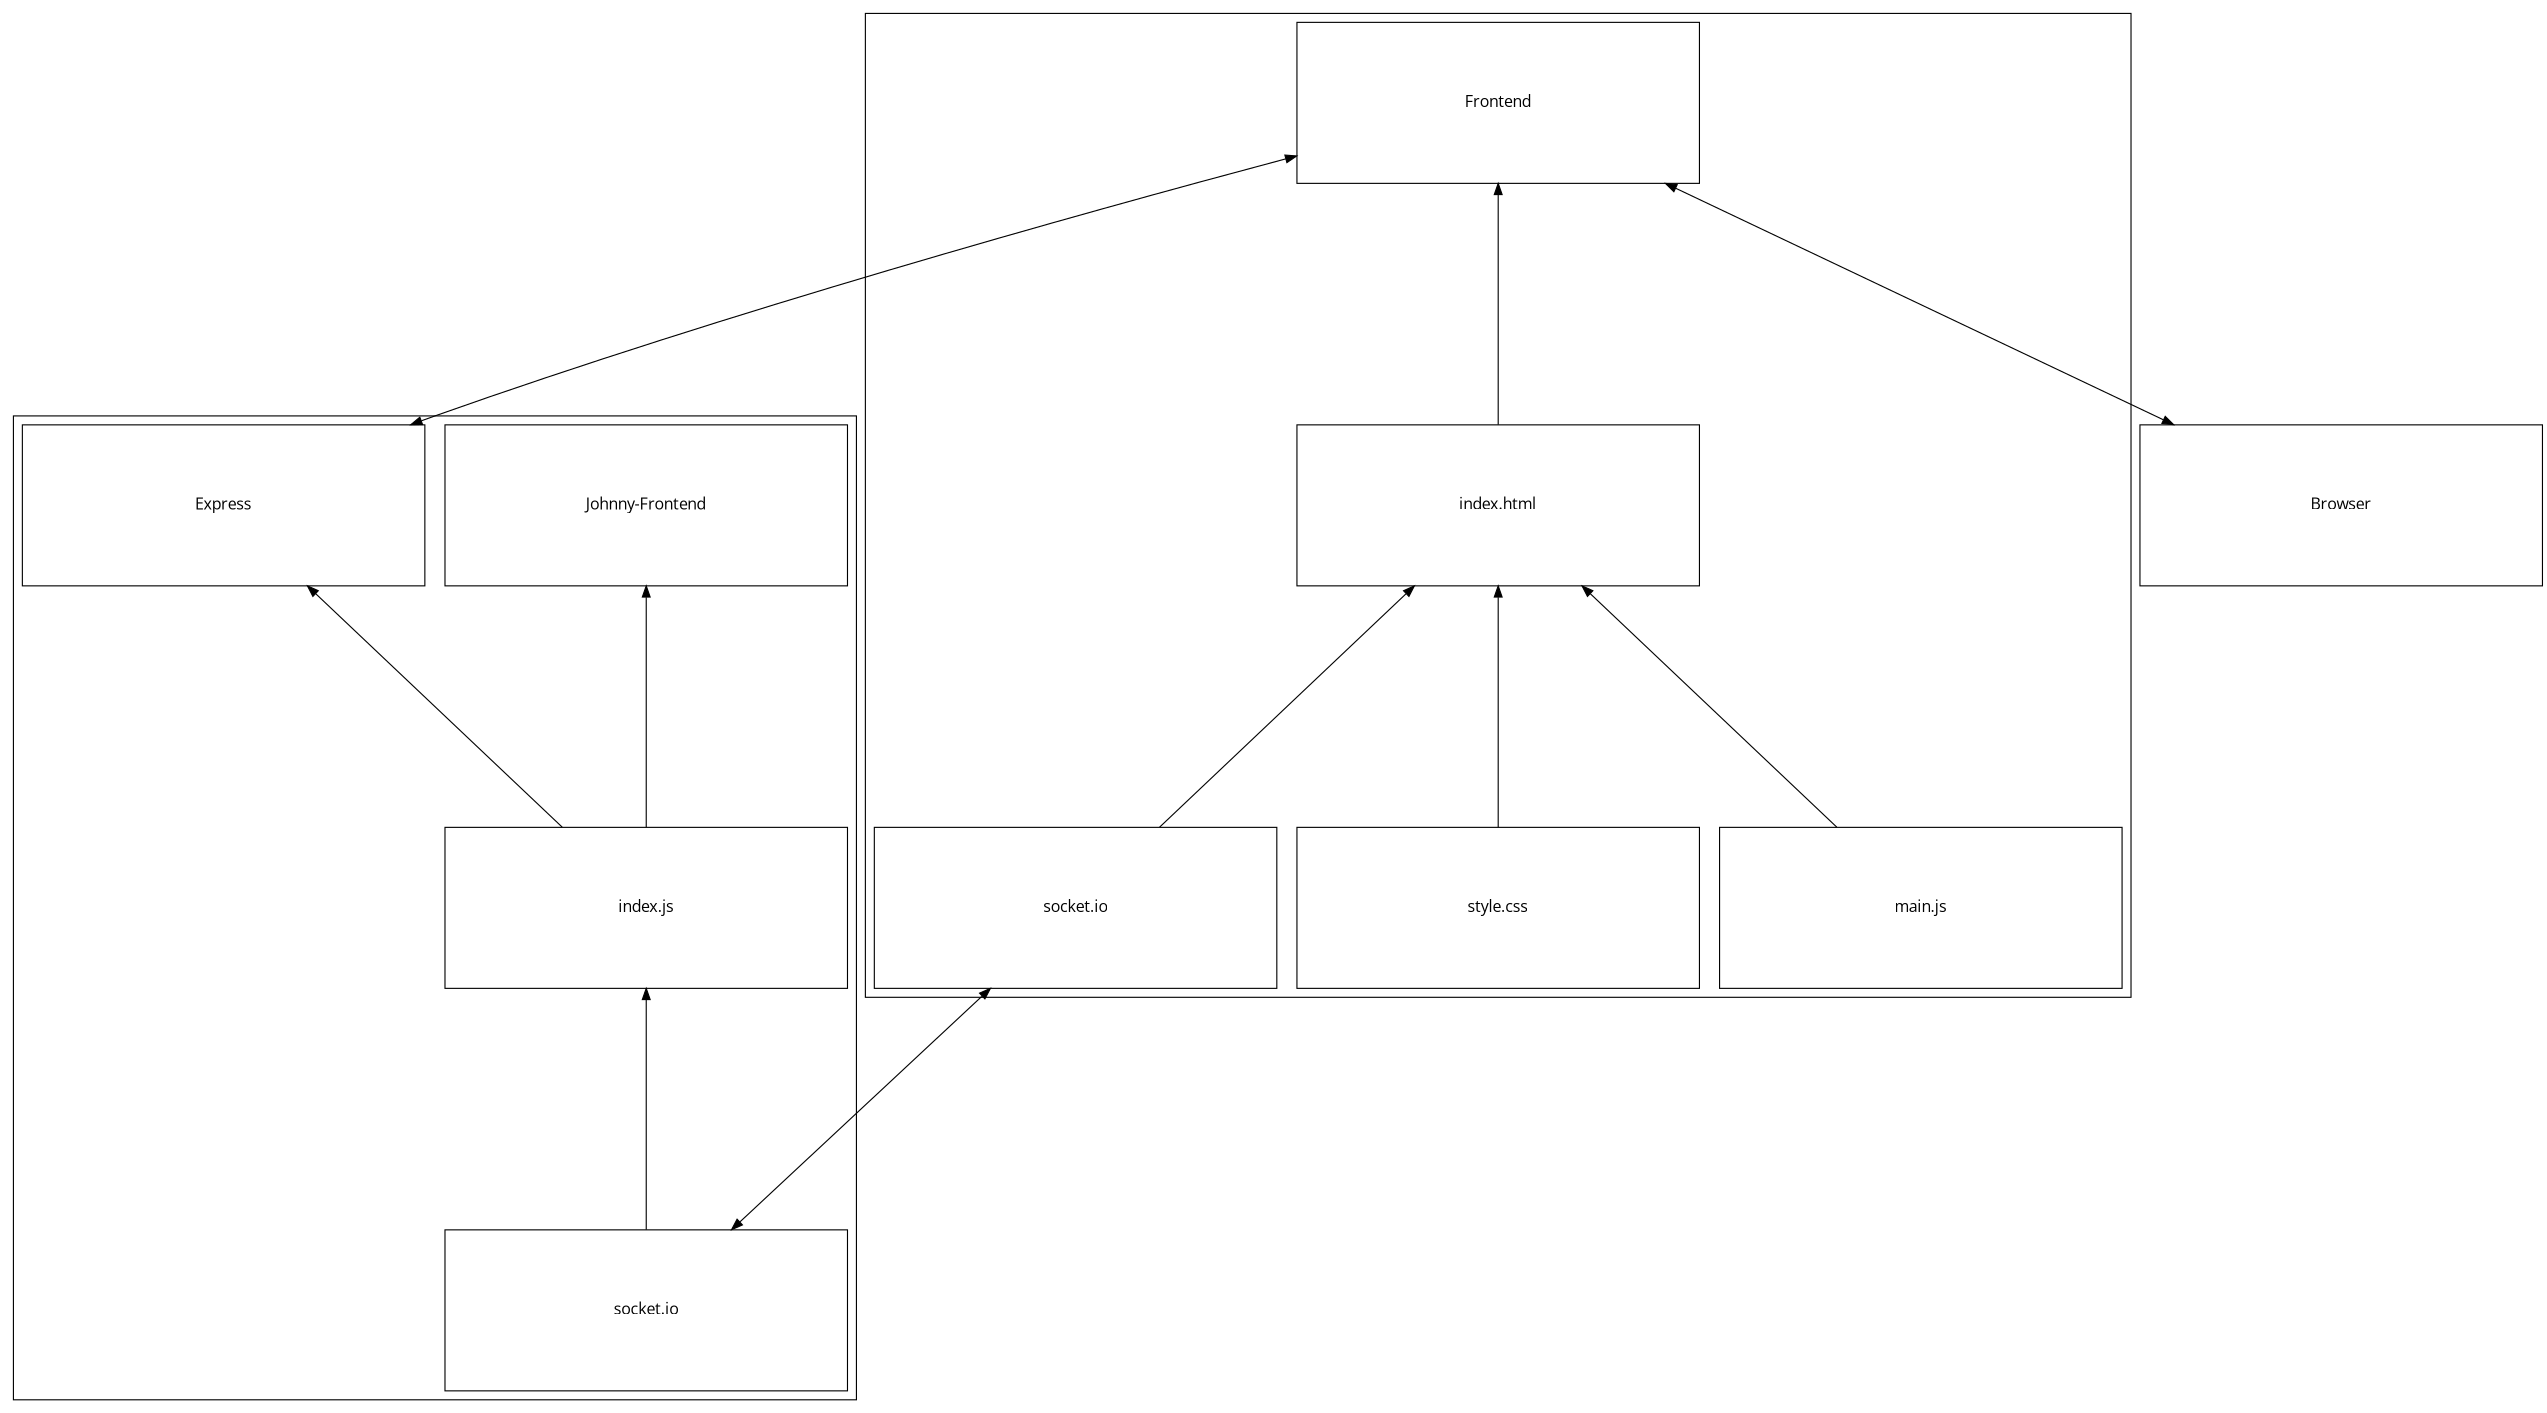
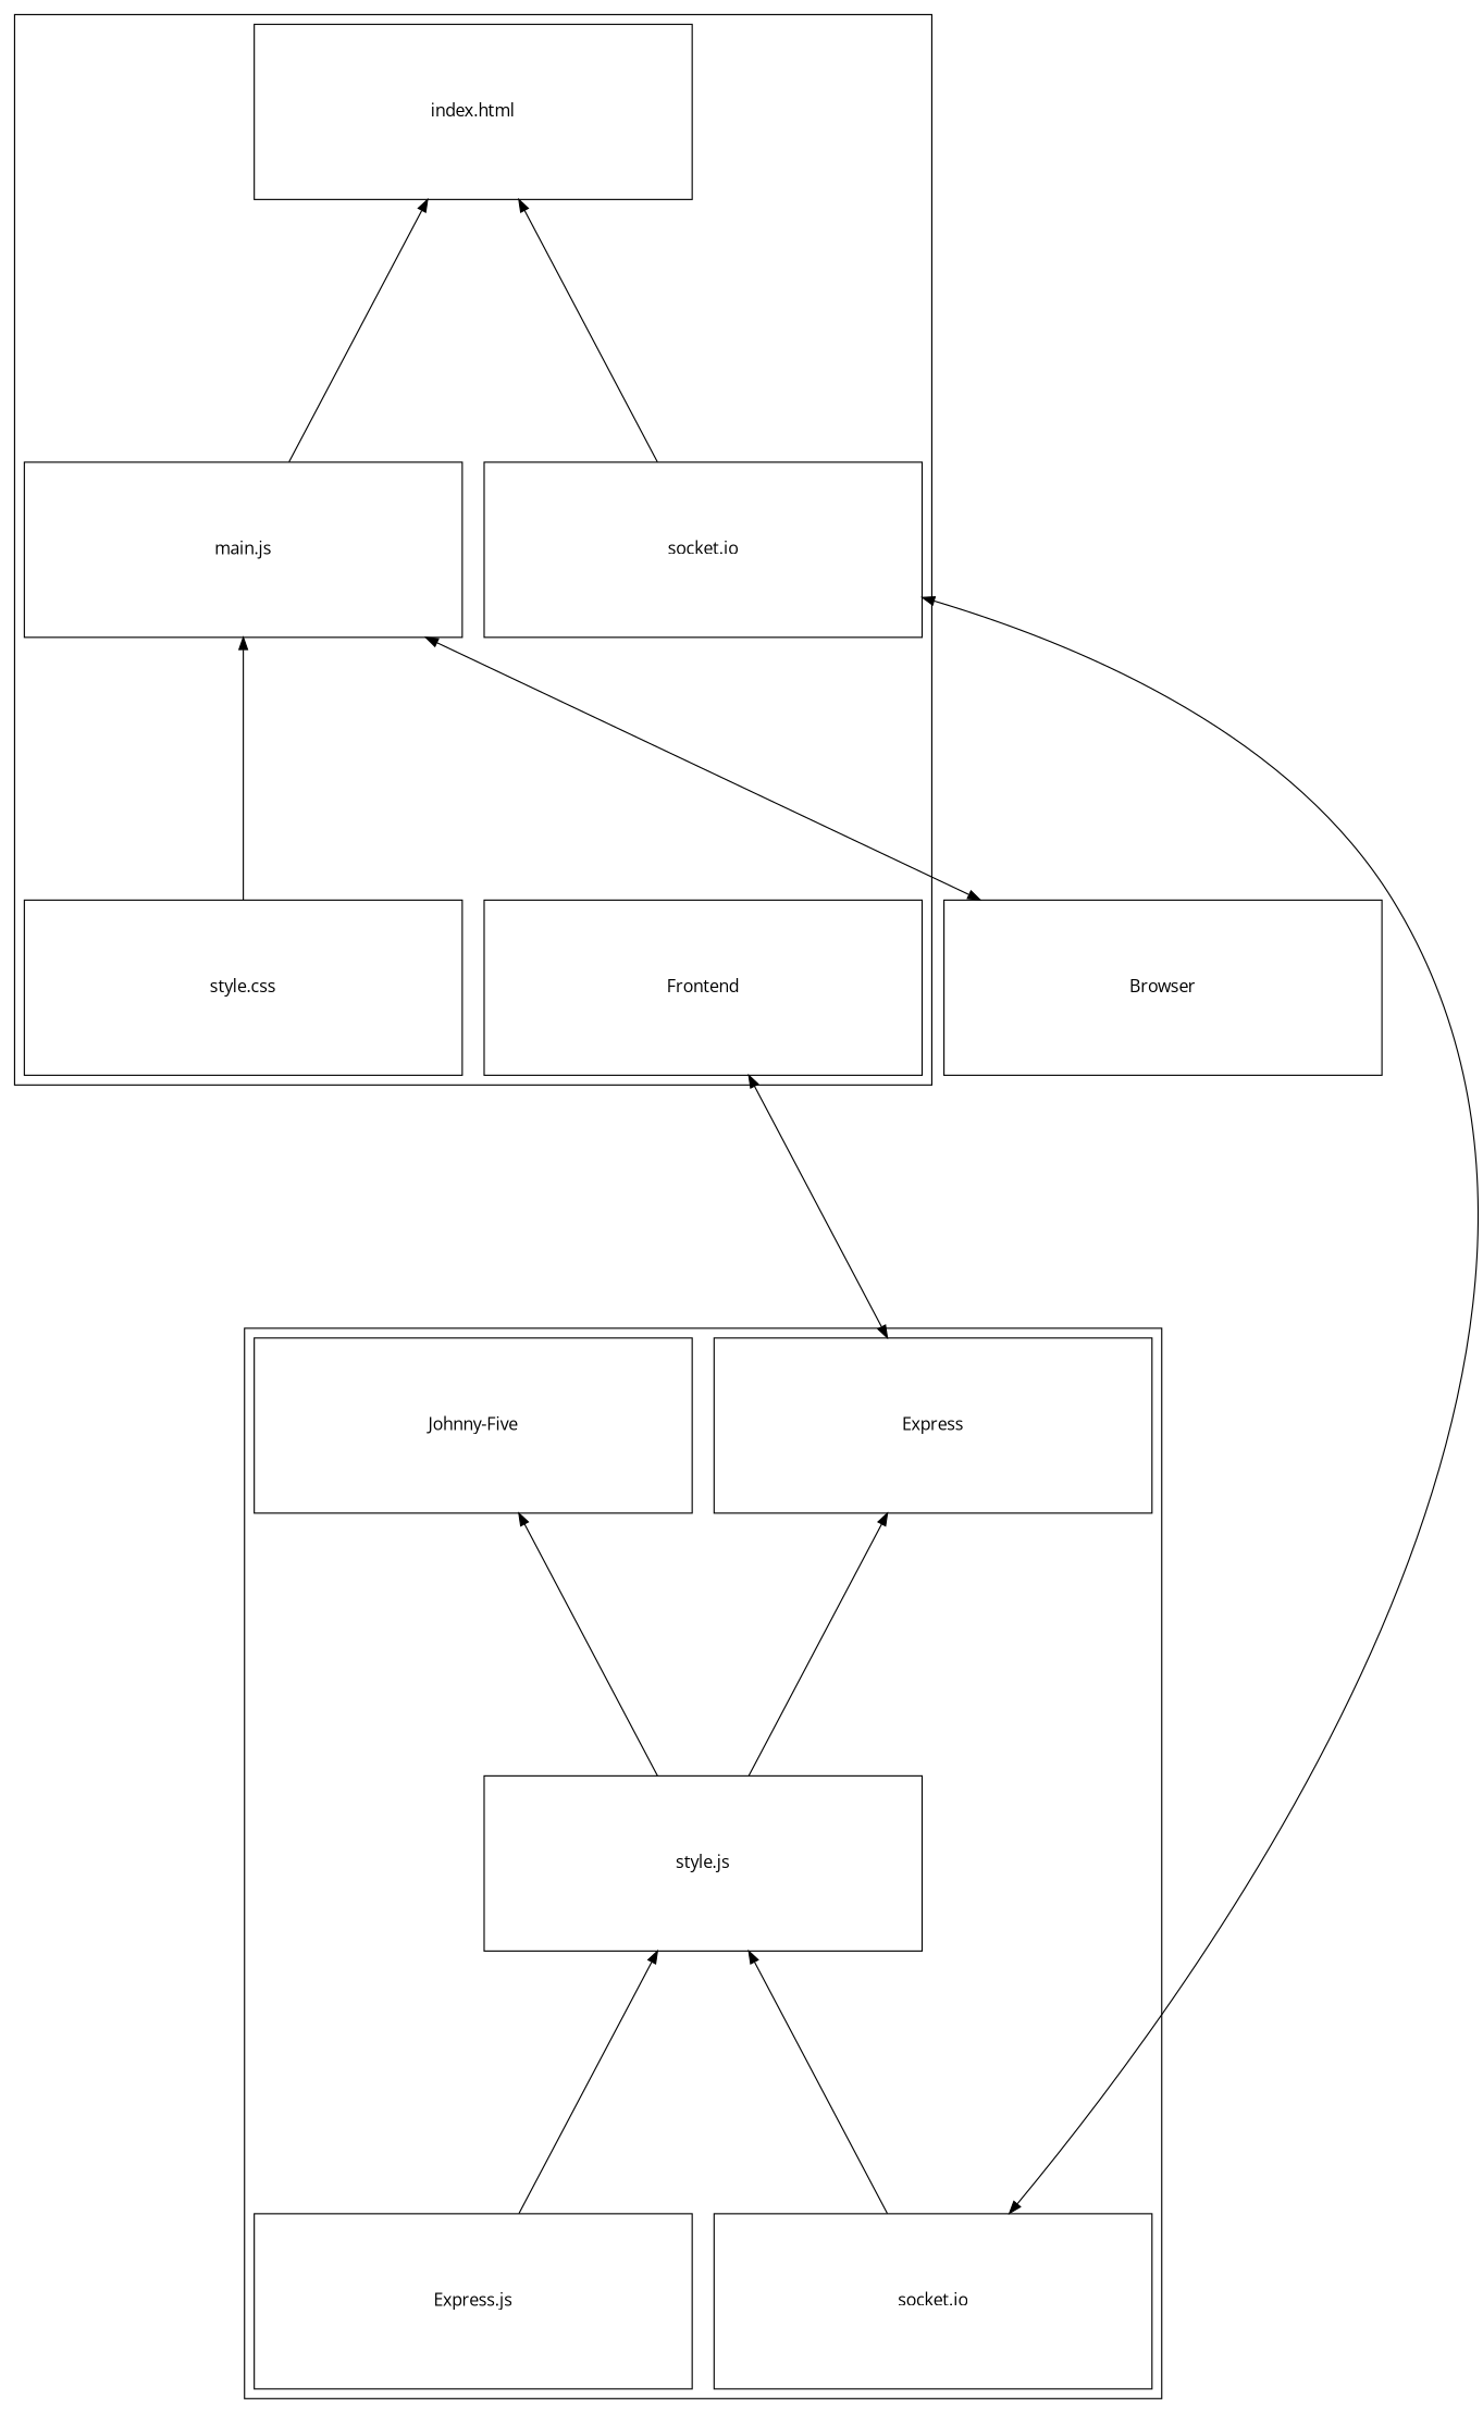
  strict digraph {
    fontname="Open Sans"
    rankdir=BT
    ranksep=3
    node [fixedsize=true fontname="Open Sans" labelloc=c margin=0.5 shape=box]
    edge [arrowhead=normal fontname="Open Sans"]
    n1 [height=2 label=Express width=5]
-   n2 [height=2 label="index.js" width=5]
-   n4 [height=2 label="Johnny-Frontend" width=5]
+   n2 [height=2 label="style.js" width=5]
+   n3 [height=2 label="Express.js" width=5]
+   n4 [height=2 label="Johnny-Five" width=5]
    n5 [height=2 label="socket.io" width=5]
    n6 [height=2 label=Frontend width=5]
    n7 [height=2 label="main.js" width=5]
    n8 [height=2 label="index.html" width=5]
    n9 [height=2 label="style.css" width=5]
    n10 [height=2 label="socket.io" width=5]
    n11 [height=2 label=Browser rank=max width=5]
    subgraph cluster_1 {
      n1
      n2
+     n3
      n4
      n5
    }
    subgraph cluster_2 {
      rank=max
      n6
      n7
      n8
      n9
      n10
    }
    n1 -> n6 [dir=both]
    n2 -> n1
    n2 -> n4
+   n3 -> n2
    n5 -> n2
    n5 -> n10 [dir=both]
    n7 -> n8
-   n8 -> n6
-   n9 -> n8
+   n9 -> n7
    n10 -> n8
-   n11 -> n6 [dir=both]
+   n11 -> n7 [dir=both]
  }
